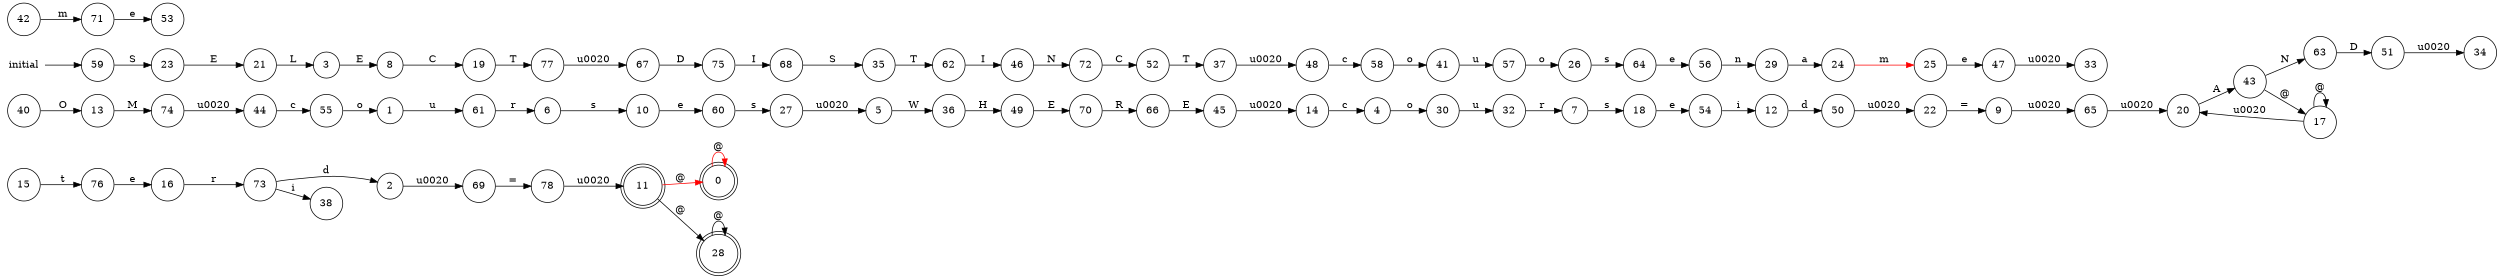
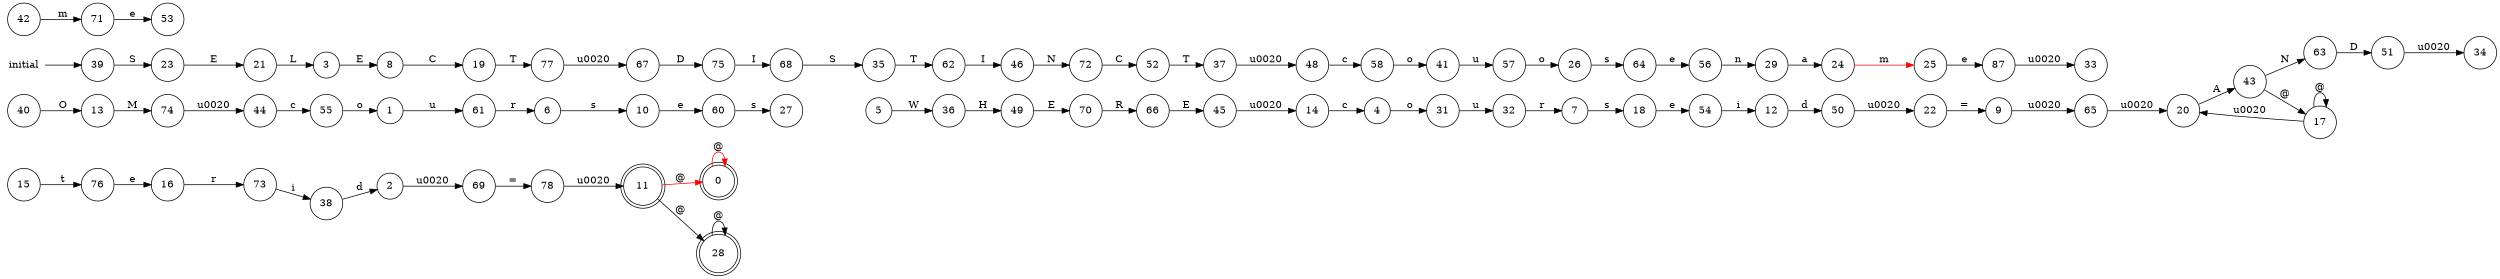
  digraph {
    rankdir=LR
    node [shape=circle]
    0 [shape=doublecircle]
    1
    61
    6
    10
    2
    69
    78
    11 [shape=doublecircle]
    3
    8
    19
    77
    4
-   30
+   30 [label=31]
    32
    7
    5
    36
    49
    70
    60
    27
    18
    54
    12
    67
    9
    65
    20
    17
    43
    28 [shape=doublecircle]
    50
    22
    13
    74
    44
    55
    14
    15
    76
    16
    73
    38
    63
    75
    51
    21
    23
    24
    25
-   47
+   47 [label=87]
    33
    26
    64
    56
    29
    42
    71
    53
    40
    35
    62
    46
    72
    66
    37
    48
    58
    41
-   39 [label=59]
+   39
    initial [shape=plaintext]
    57
    34
    45
    52
    68
    0 -> 0 [color=red label="@"]
    1 -> 61 [label=u]
    61 -> 6 [label=r]
    6 -> 10 [label=s]
    10 -> 60 [label=e]
    2 -> 69 [label="\u0020"]
    69 -> 78 [label="="]
    78 -> 11 [label="\u0020"]
    11 -> 0 [color=red label="@"]
    11 -> 28 [label="@"]
    3 -> 8 [label=E]
    8 -> 19 [label=C]
    19 -> 77 [label=T]
    77 -> 67 [label="\u0020"]
    4 -> 30 [label=o]
    30 -> 32 [label=u]
    32 -> 7 [label=r]
    7 -> 18 [label=s]
    5 -> 36 [label=W]
    36 -> 49 [label=H]
    49 -> 70 [label=E]
    70 -> 66 [label=R]
    60 -> 27 [label=s]
-   27 -> 5 [label="\u0020"]
    18 -> 54 [label=e]
    54 -> 12 [label=i]
    12 -> 50 [label=d]
    67 -> 75 [label=D]
    9 -> 65 [label="\u0020"]
    65 -> 20 [label="\u0020"]
    20 -> 43 [label=A]
    17 -> 20 [label="\u0020"]
    17 -> 17 [label="@"]
    43 -> 17 [label="@"]
    43 -> 63 [label=N]
    28 -> 28 [label="@"]
    50 -> 22 [label="\u0020"]
    22 -> 9 [label="="]
    13 -> 74 [label=M]
    74 -> 44 [label="\u0020"]
    44 -> 55 [label=c]
    55 -> 1 [label=o]
    14 -> 4 [label=c]
    15 -> 76 [label=t]
    76 -> 16 [label=e]
    16 -> 73 [label=r]
    73 -> 38 [label=i]
-   73 -> 2 [label=d]
+   38 -> 2 [label=d]
    63 -> 51 [label=D]
    75 -> 68 [label=I]
    51 -> 34 [label="\u0020"]
    21 -> 3 [label=L]
    23 -> 21 [label=E]
    24 -> 25 [color=red label=m]
    25 -> 47 [label=e]
    47 -> 33 [label="\u0020"]
    26 -> 64 [label=s]
    64 -> 56 [label=e]
    56 -> 29 [label=n]
    29 -> 24 [label=a]
    42 -> 71 [label=m]
    71 -> 53 [label=e]
    40 -> 13 [label=O]
    35 -> 62 [label=T]
    62 -> 46 [label=I]
    46 -> 72 [label=N]
    72 -> 52 [label=C]
    66 -> 45 [label=E]
    37 -> 48 [label="\u0020"]
    48 -> 58 [label=c]
    58 -> 41 [label=o]
    41 -> 57 [label=u]
    39 -> 23 [label=S]
    initial -> 39
    57 -> 26 [label=o]
    45 -> 14 [label="\u0020"]
    52 -> 37 [label=T]
    68 -> 35 [label=S]
  }
